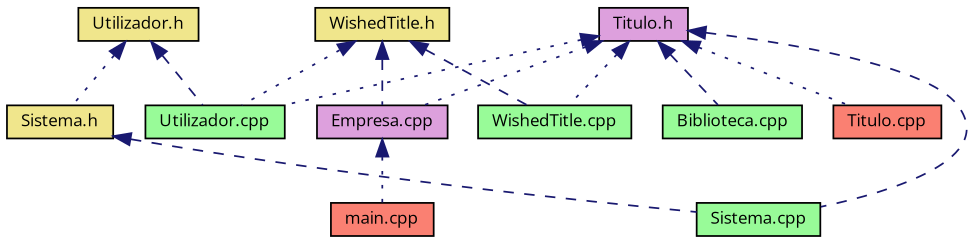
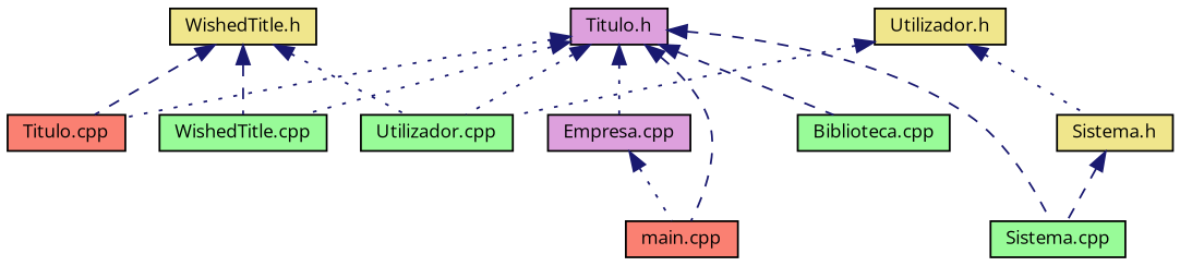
  digraph {
    fontname="Open Sans"
    node [color=black fillcolor=palegreen fontname="Open Sans" fontsize=10 shape=record style=filled]
    edge [color=midnightblue dir=back fontname="Open Sans" fontsize=10 labelfontname=Helvetica labelfontsize=10 style=dashed]
    n1 [fillcolor=khaki fontcolor=black height=0.2 label="WishedTitle.h" width=0.4]
    n2 [fillcolor=salmon height=0.2 label="Titulo.cpp" width=0.4]
    n3 [height=0.2 label="WishedTitle.cpp" width=0.4]
    n4 [height=0.2 label="Utilizador.cpp" width=0.4]
    n5 [fillcolor=khaki height=0.2 label="Utilizador.h" width=0.4]
    n6 [fillcolor=khaki height=0.2 label="Sistema.h" width=0.4]
    n7 [fillcolor=plum height=0.2 label="Titulo.h" width=0.4]
    n8 [height=0.2 label="Biblioteca.cpp" width=0.4]
    n9 [fillcolor=plum height=0.2 label="Empresa.cpp" width=0.4]
    n10 [fillcolor=salmon height=0.2 label="main.cpp" width=0.4]
    n11 [height=0.2 label="Sistema.cpp" width=0.4]
-   n1 -> n9
+   n1 -> n2
    n1 -> n3
    n1 -> n4 [style=dotted]
-   n5 -> n4
+   n5 -> n4 [style=dotted]
    n5 -> n6 [style=dotted]
    n6 -> n11
    n7 -> n2 [style=dotted]
    n7 -> n3 [style=dotted]
    n7 -> n4 [style=dotted]
    n7 -> n8
    n7 -> n9 [style=dotted]
+   n7 -> n10
    n7 -> n11
    n9 -> n10 [style=dotted]
  }
